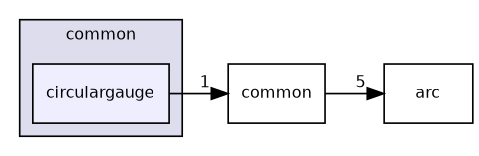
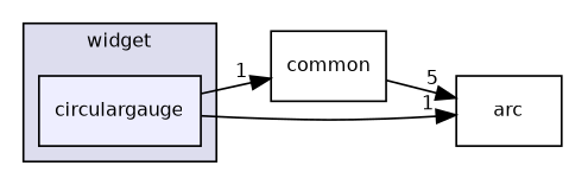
  digraph {
    compound=true
    rankdir=LR
    node [fontname=Helvetica fontsize=10 shape=box]
    edge [headlabel=1 labeldistance=1.5 labelfontname=Helvetica labelfontsize=10]
    n1 [fillcolor="#eeeeff" label=circulargauge pencolor=black style=filled]
    n2 [label=common]
    n3 [label=arc]
    subgraph cluster_1 {
      bgcolor="#ddddee"
      fontname=Helvetica
      fontsize=10
-     label=common
+     label=widget
      pencolor=black
      n1
    }
    n1 -> n2
+   n1 -> n3
    n2 -> n3 [headlabel=5]
  }
